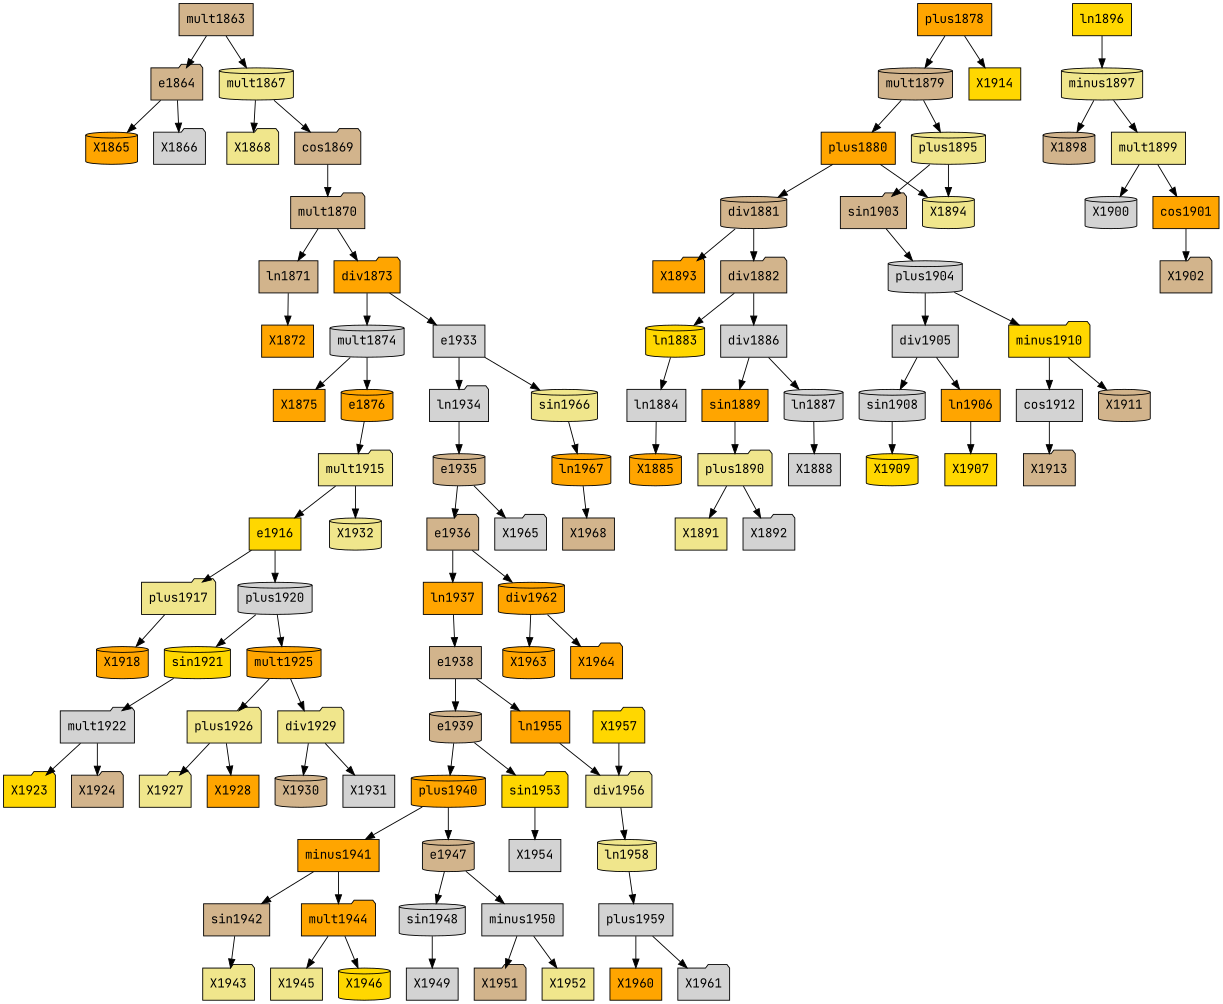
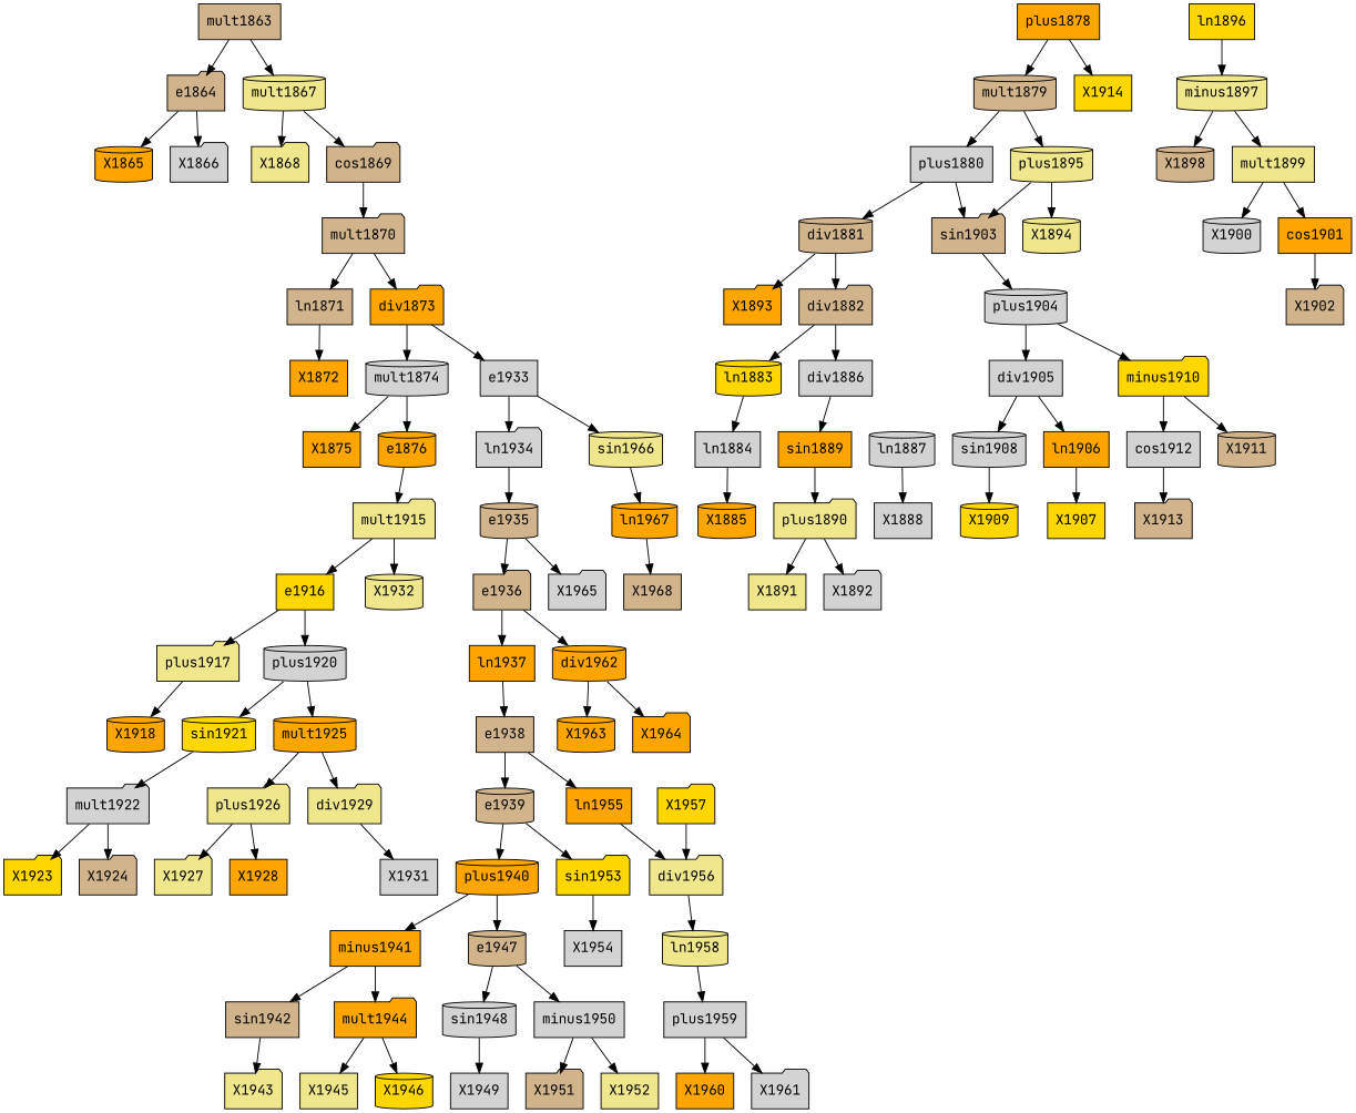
  digraph {
    fontname="JetBrains Mono"
    node [fillcolor=lightgrey fontname="JetBrains Mono" shape=box style=filled]
    edge [fontname="JetBrains Mono"]
    e1864 [fillcolor=tan shape=folder]
    X1865 [fillcolor=orange shape=cylinder]
    X1866 [shape=folder]
    mult1863 [fillcolor=tan]
    mult1867 [fillcolor=khaki shape=cylinder]
    X1868 [fillcolor=khaki shape=folder]
    cos1869 [fillcolor=tan shape=folder]
    mult1870 [fillcolor=tan shape=folder]
    ln1871 [fillcolor=tan]
    X1872 [fillcolor=orange]
    div1873 [fillcolor=orange shape=folder]
    mult1874 [shape=cylinder]
    e1933
    X1875 [fillcolor=orange]
    e1876 [fillcolor=orange shape=cylinder]
    mult1915 [fillcolor=khaki shape=folder]
    ln1884
    X1885 [fillcolor=orange shape=cylinder]
    ln1883 [fillcolor=gold shape=cylinder]
    div1882 [fillcolor=tan shape=folder]
    div1886
    ln1887 [shape=cylinder]
    sin1889 [fillcolor=orange]
    X1888
    plus1890 [fillcolor=khaki shape=folder]
    X1891 [fillcolor=khaki]
    X1892 [shape=folder]
    div1881 [fillcolor=tan shape=cylinder]
    X1893 [fillcolor=orange shape=folder]
-   plus1880 [fillcolor=orange]
+   plus1880
    X1894 [fillcolor=khaki shape=cylinder]
    mult1879 [fillcolor=tan shape=cylinder]
    plus1895 [fillcolor=khaki shape=cylinder]
    sin1903 [fillcolor=tan shape=folder]
    minus1897 [fillcolor=khaki shape=cylinder]
    X1898 [fillcolor=tan shape=cylinder]
    mult1899 [fillcolor=khaki]
    X1900 [shape=cylinder]
    cos1901 [fillcolor=orange]
    X1902 [fillcolor=tan shape=folder]
    ln1896 [fillcolor=gold]
    plus1904 [shape=cylinder]
    ln1906 [fillcolor=orange]
    X1907 [fillcolor=gold]
    div1905
    sin1908 [shape=cylinder]
    X1909 [fillcolor=gold shape=cylinder]
    minus1910 [fillcolor=gold shape=folder]
    X1911 [fillcolor=tan shape=cylinder]
    cos1912
    X1913 [fillcolor=tan shape=folder]
    plus1878 [fillcolor=orange]
    X1914 [fillcolor=gold]
    e1916 [fillcolor=gold]
    X1932 [fillcolor=khaki shape=cylinder]
    plus1917 [fillcolor=khaki shape=folder]
    X1918 [fillcolor=orange shape=cylinder]
    plus1920 [shape=cylinder]
    sin1921 [fillcolor=gold shape=cylinder]
    mult1925 [fillcolor=orange shape=cylinder]
    mult1922 [shape=folder]
    X1923 [fillcolor=gold shape=folder]
    X1924 [fillcolor=tan shape=folder]
    plus1926 [fillcolor=khaki shape=folder]
    div1929 [fillcolor=khaki shape=folder]
    X1927 [fillcolor=khaki shape=folder]
    X1928 [fillcolor=orange]
-   X1930 [fillcolor=tan shape=cylinder]
    X1931
    ln1934 [shape=folder]
    sin1966 [fillcolor=khaki shape=cylinder]
    sin1942 [fillcolor=tan]
    X1943 [fillcolor=khaki shape=folder]
    minus1941 [fillcolor=orange]
    mult1944 [fillcolor=orange shape=folder]
    X1945 [fillcolor=khaki]
    X1946 [fillcolor=gold shape=cylinder]
    plus1940 [fillcolor=orange shape=cylinder]
    e1947 [fillcolor=tan shape=cylinder]
    sin1948 [shape=cylinder]
    minus1950
    X1949
    X1951 [fillcolor=tan shape=folder]
    X1952 [fillcolor=khaki]
    e1939 [fillcolor=tan shape=cylinder]
    sin1953 [fillcolor=gold shape=folder]
    X1954
    e1938 [fillcolor=tan]
    ln1955 [fillcolor=orange]
    div1956 [fillcolor=khaki shape=folder]
    ln1958 [fillcolor=khaki shape=cylinder]
    X1957 [fillcolor=gold shape=folder]
    plus1959
    X1960 [fillcolor=orange]
    X1961 [shape=folder]
    ln1937 [fillcolor=orange]
    e1936 [fillcolor=tan shape=folder]
    div1962 [fillcolor=orange shape=cylinder]
    X1963 [fillcolor=orange shape=cylinder]
    X1964 [fillcolor=orange shape=folder]
    e1935 [fillcolor=tan shape=cylinder]
    X1965 [shape=folder]
    ln1967 [fillcolor=orange shape=cylinder]
    X1968 [fillcolor=tan]
    e1864 -> X1865
    e1864 -> X1866
    mult1863 -> e1864
    mult1863 -> mult1867
    mult1867 -> X1868
    mult1867 -> cos1869
    cos1869 -> mult1870
    mult1870 -> ln1871
    mult1870 -> div1873
    ln1871 -> X1872
    div1873 -> mult1874
    div1873 -> e1933
    mult1874 -> X1875
    mult1874 -> e1876
    e1933 -> ln1934
    e1933 -> sin1966
    e1876 -> mult1915
    mult1915 -> e1916
    mult1915 -> X1932
    ln1884 -> X1885
    ln1883 -> ln1884
    div1882 -> ln1883
    div1882 -> div1886
-   div1886 -> ln1887
    div1886 -> sin1889
    ln1887 -> X1888
    sin1889 -> plus1890
    plus1890 -> X1891
    plus1890 -> X1892
    div1881 -> div1882
    div1881 -> X1893
    plus1880 -> div1881
-   plus1880 -> X1894
+   plus1880 -> sin1903
    mult1879 -> plus1880
    mult1879 -> plus1895
    plus1895 -> X1894
    plus1895 -> sin1903
    sin1903 -> plus1904
    minus1897 -> X1898
    minus1897 -> mult1899
    mult1899 -> X1900
    mult1899 -> cos1901
    cos1901 -> X1902
    ln1896 -> minus1897
    plus1904 -> div1905
    plus1904 -> minus1910
    ln1906 -> X1907
    div1905 -> ln1906
    div1905 -> sin1908
    sin1908 -> X1909
    minus1910 -> X1911
    minus1910 -> cos1912
    cos1912 -> X1913
    plus1878 -> mult1879
    plus1878 -> X1914
    e1916 -> plus1917
    e1916 -> plus1920
    plus1917 -> X1918
    plus1920 -> sin1921
    plus1920 -> mult1925
    sin1921 -> mult1922
    mult1925 -> plus1926
    mult1925 -> div1929
    mult1922 -> X1923
    mult1922 -> X1924
    plus1926 -> X1927
    plus1926 -> X1928
-   div1929 -> X1930
    div1929 -> X1931
    ln1934 -> e1935
    sin1966 -> ln1967
    sin1942 -> X1943
    minus1941 -> sin1942
    minus1941 -> mult1944
    mult1944 -> X1945
    mult1944 -> X1946
    plus1940 -> minus1941
    plus1940 -> e1947
    e1947 -> sin1948
    e1947 -> minus1950
    sin1948 -> X1949
    minus1950 -> X1951
    minus1950 -> X1952
    e1939 -> plus1940
    e1939 -> sin1953
    sin1953 -> X1954
    e1938 -> e1939
    e1938 -> ln1955
    ln1955 -> div1956
    div1956 -> ln1958
    ln1958 -> plus1959
    X1957 -> div1956
    plus1959 -> X1960
    plus1959 -> X1961
    ln1937 -> e1938
    e1936 -> ln1937
    e1936 -> div1962
    div1962 -> X1963
    div1962 -> X1964
    e1935 -> e1936
    e1935 -> X1965
    ln1967 -> X1968
  }
